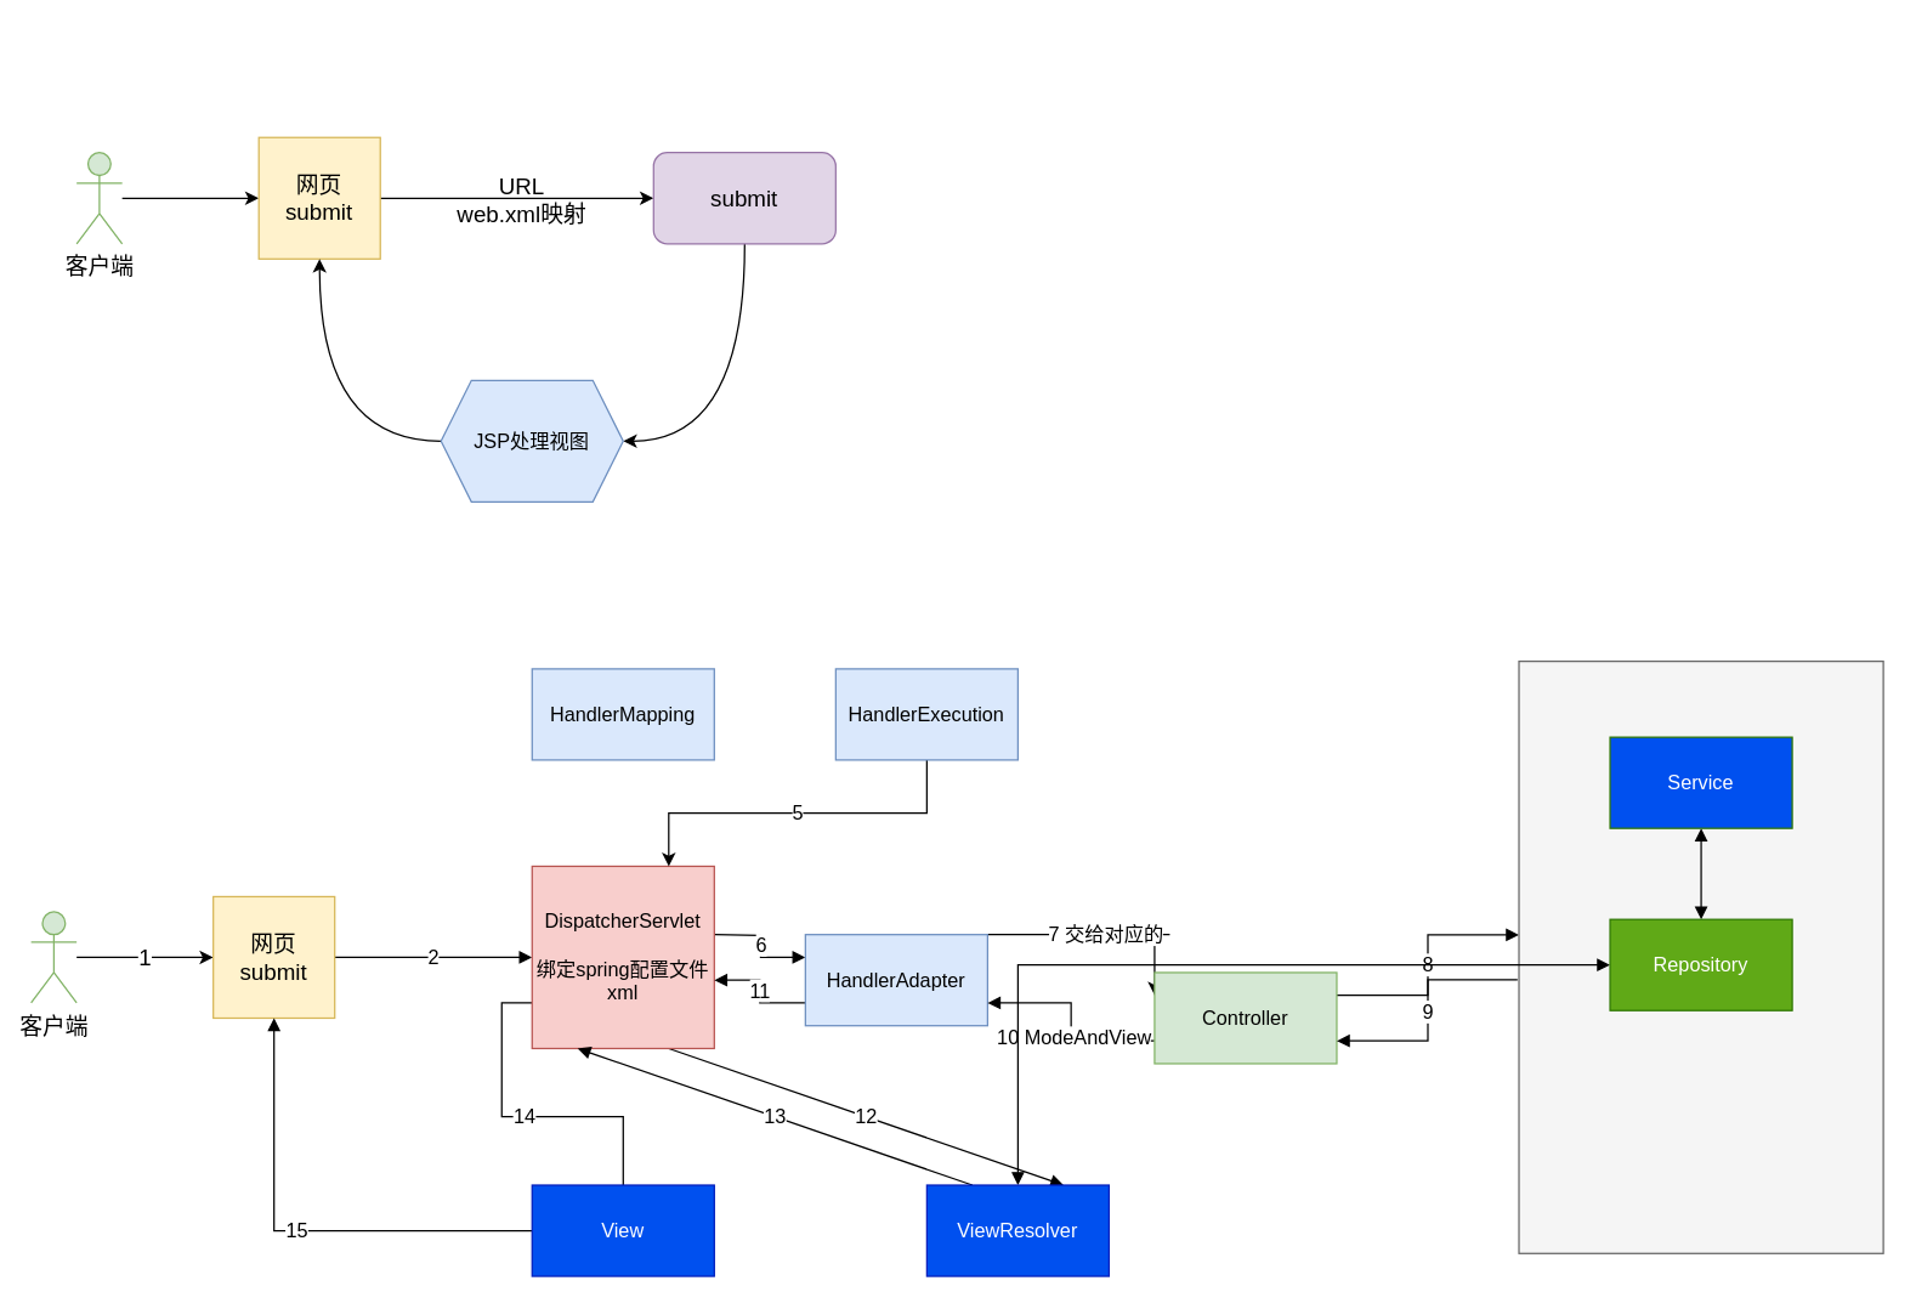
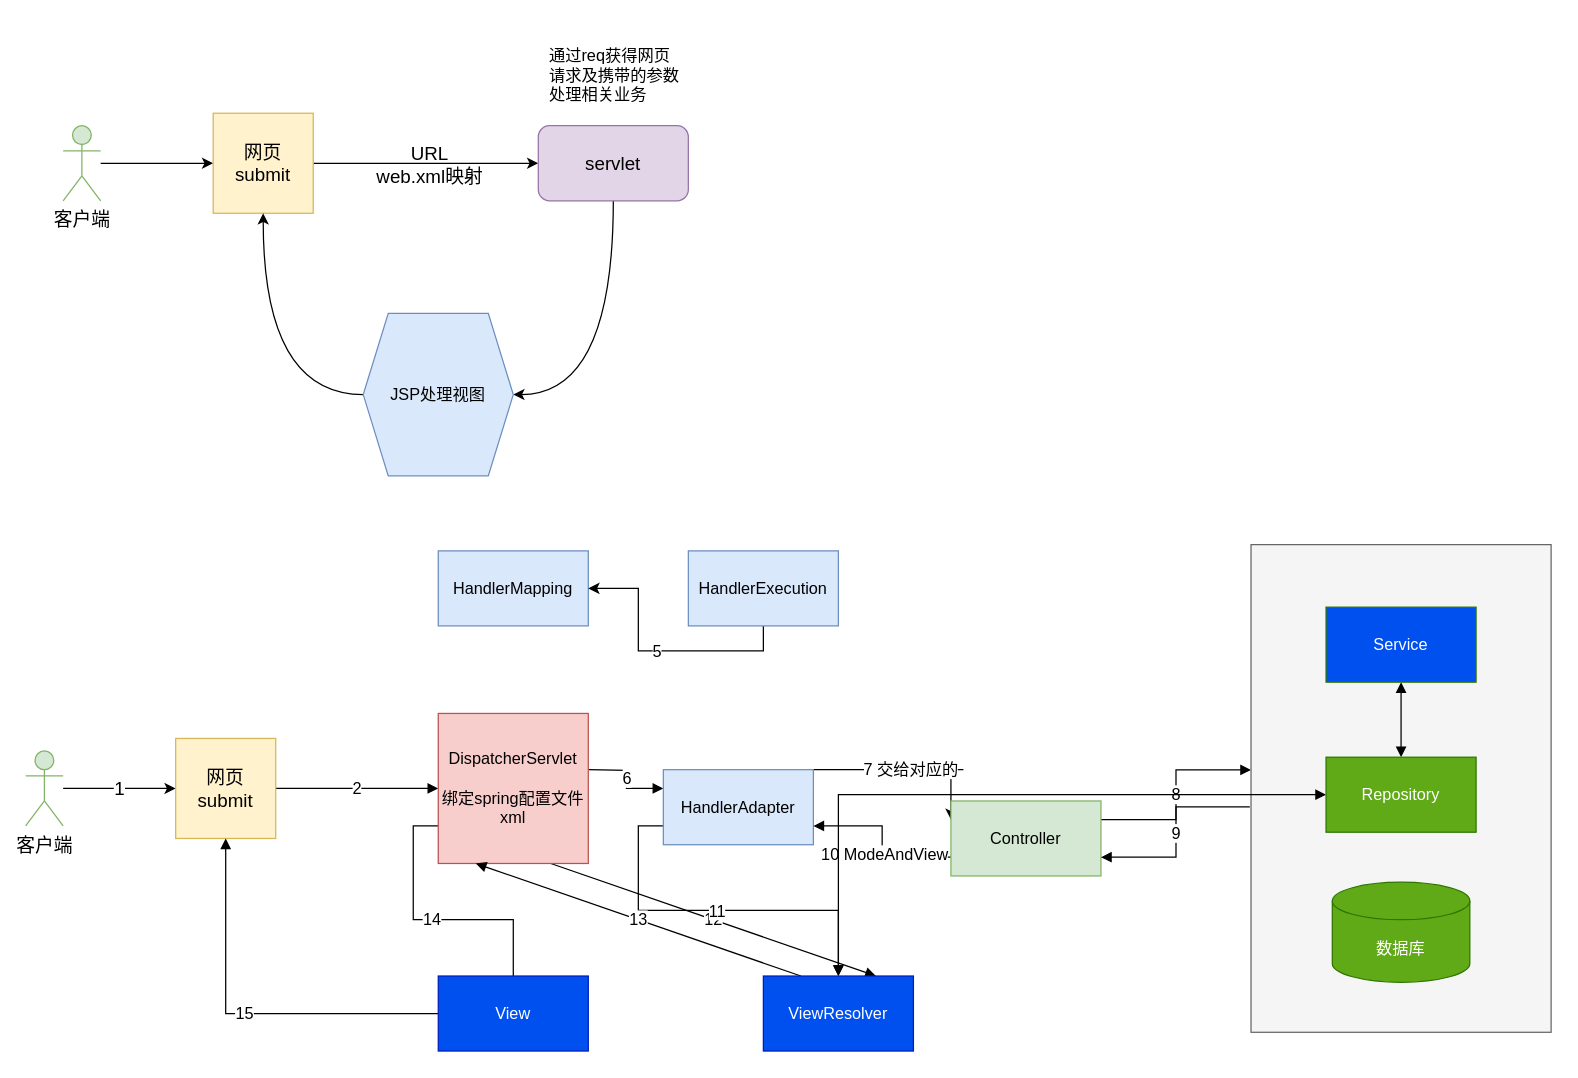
  <mxCell id="0" />
  <mxCell id="1" parent="0" />
  <mxCell id="2" style="edgeStyle=orthogonalEdgeStyle;rounded=0;orthogonalLoop=1;jettySize=auto;html=1;entryX=0;entryY=0.5;entryDx=0;entryDy=0;fontSize=15;exitX=1;exitY=0.5;exitDx=0;exitDy=0;" edge="1" parent="1" source="8" target="7"><mxGeometry relative="1" as="geometry"><mxPoint x="260" y="170" as="sourcePoint" /></mxGeometry></mxCell>
  <mxCell id="3" value="URL&lt;br style=&quot;font-size: 15px;&quot;&gt;web.xml映射" style="edgeLabel;html=1;align=center;verticalAlign=middle;resizable=0;points=[];labelBackgroundColor=none;fontSize=15;" vertex="1" connectable="0" parent="2"><mxGeometry x="-0.318" relative="1" as="geometry"><mxPoint x="31" as="offset" /></mxGeometry></mxCell>
  <mxCell id="4" style="edgeStyle=orthogonalEdgeStyle;rounded=0;orthogonalLoop=1;jettySize=auto;html=1;entryX=0;entryY=0.5;entryDx=0;entryDy=0;fontSize=15;" edge="1" parent="1" source="5" target="8"><mxGeometry relative="1" as="geometry" /></mxCell>
  <mxCell id="5" value="客户端" style="shape=umlActor;verticalLabelPosition=bottom;verticalAlign=top;html=1;outlineConnect=0;fillColor=#d5e8d4;strokeColor=#82b366;fontSize=15;" vertex="1" parent="1"><mxGeometry x="50" y="100" width="30" height="60" as="geometry" /></mxCell>
  <mxCell id="6" style="edgeStyle=orthogonalEdgeStyle;curved=1;rounded=0;orthogonalLoop=1;jettySize=auto;html=1;entryX=1;entryY=0.5;entryDx=0;entryDy=0;fontSize=13;exitX=0.5;exitY=1;exitDx=0;exitDy=0;" edge="1" parent="1" source="7" target="11"><mxGeometry relative="1" as="geometry" /></mxCell>
- <mxCell id="7" value="submit" style="rounded=1;whiteSpace=wrap;html=1;fillColor=#e1d5e7;strokeColor=#9673a6;fontSize=15;" vertex="1" parent="1"><mxGeometry x="430" y="100" width="120" height="60" as="geometry" /></mxCell>
+ <mxCell id="7" value="servlet" style="rounded=1;whiteSpace=wrap;html=1;fillColor=#e1d5e7;strokeColor=#9673a6;fontSize=15;" vertex="1" parent="1"><mxGeometry x="430" y="100" width="120" height="60" as="geometry" /></mxCell>
  <mxCell id="8" value="网页&lt;br&gt;submit" style="whiteSpace=wrap;html=1;aspect=fixed;labelBackgroundColor=none;fontSize=15;fillColor=#fff2cc;strokeColor=#d6b656;" vertex="1" parent="1"><mxGeometry x="170" y="90" width="80" height="80" as="geometry" /></mxCell>
+ <mxCell id="9" value="通过req获得网页请求及携带的参数处理相关业务" style="text;html=1;strokeColor=none;fillColor=none;align=left;verticalAlign=middle;whiteSpace=wrap;rounded=0;labelBackgroundColor=none;fontSize=13;" vertex="1" parent="1"><mxGeometry x="437" y="20" width="106" height="80" as="geometry" /></mxCell>
  <mxCell id="10" style="edgeStyle=orthogonalEdgeStyle;curved=1;rounded=0;orthogonalLoop=1;jettySize=auto;html=1;fontSize=13;" edge="1" parent="1" source="11" target="8"><mxGeometry relative="1" as="geometry" /></mxCell>
- <mxCell id="11" value="JSP处理视图" style="shape=hexagon;perimeter=hexagonPerimeter2;whiteSpace=wrap;html=1;fixedSize=1;labelBackgroundColor=none;fontSize=13;align=center;fillColor=#dae8fc;strokeColor=#6c8ebf;" vertex="1" parent="1"><mxGeometry x="290" y="250" width="120" height="80" as="geometry" /></mxCell>
+ <mxCell id="11" value="JSP处理视图" style="shape=hexagon;perimeter=hexagonPerimeter2;whiteSpace=wrap;html=1;fixedSize=1;labelBackgroundColor=none;fontSize=13;align=center;fillColor=#dae8fc;strokeColor=#6c8ebf;" vertex="1" parent="1"><mxGeometry x="290" y="250" width="120" height="130" as="geometry" /></mxCell>
  <mxCell id="12" value="1" style="edgeStyle=orthogonalEdgeStyle;rounded=0;orthogonalLoop=1;jettySize=auto;html=1;entryX=0;entryY=0.5;entryDx=0;entryDy=0;fontSize=15;" edge="1" parent="1" source="13" target="15"><mxGeometry relative="1" as="geometry" /></mxCell>
  <mxCell id="13" value="客户端" style="shape=umlActor;verticalLabelPosition=bottom;verticalAlign=top;html=1;outlineConnect=0;fillColor=#d5e8d4;strokeColor=#82b366;fontSize=15;" vertex="1" parent="1"><mxGeometry x="20" y="600" width="30" height="60" as="geometry" /></mxCell>
  <mxCell id="14" value="2" style="edgeStyle=orthogonalEdgeStyle;rounded=0;orthogonalLoop=1;jettySize=auto;html=1;entryX=0;entryY=0.5;entryDx=0;entryDy=0;startArrow=none;startFill=0;endArrow=block;endFill=1;fontSize=13;" edge="1" parent="1" source="15" target="19"><mxGeometry relative="1" as="geometry" /></mxCell>
  <mxCell id="15" value="网页&lt;br&gt;submit" style="whiteSpace=wrap;html=1;aspect=fixed;labelBackgroundColor=none;fontSize=15;fillColor=#fff2cc;strokeColor=#d6b656;" vertex="1" parent="1"><mxGeometry x="140" y="590" width="80" height="80" as="geometry" /></mxCell>
  <mxCell id="16" value="6" style="edgeStyle=orthogonalEdgeStyle;rounded=0;orthogonalLoop=1;jettySize=auto;html=1;entryX=0;entryY=0.25;entryDx=0;entryDy=0;startArrow=none;startFill=0;endArrow=block;endFill=1;fontSize=13;" edge="1" parent="1" target="25"><mxGeometry relative="1" as="geometry"><mxPoint x="470" y="615" as="sourcePoint" /></mxGeometry></mxCell>
  <mxCell id="17" value="12" style="rounded=0;orthogonalLoop=1;jettySize=auto;html=1;exitX=0.75;exitY=1;exitDx=0;exitDy=0;entryX=0.75;entryY=0;entryDx=0;entryDy=0;startArrow=none;startFill=0;endArrow=block;endFill=1;fontSize=13;" edge="1" parent="1" source="19" target="38"><mxGeometry relative="1" as="geometry" /></mxCell>
  <mxCell id="18" value="14" style="edgeStyle=orthogonalEdgeStyle;rounded=0;orthogonalLoop=1;jettySize=auto;html=1;entryX=0.5;entryY=0;entryDx=0;entryDy=0;startArrow=none;startFill=0;endArrow=none;endFill=1;fontSize=13;exitX=0;exitY=0.75;exitDx=0;exitDy=0;" edge="1" parent="1" source="19" target="40"><mxGeometry relative="1" as="geometry" /></mxCell>
  <mxCell id="19" value="DispatcherServlet&lt;br&gt;&lt;br&gt;绑定spring配置文件xml" style="whiteSpace=wrap;html=1;aspect=fixed;labelBackgroundColor=none;fontSize=13;align=center;fillColor=#f8cecc;strokeColor=#b85450;" vertex="1" parent="1"><mxGeometry x="350" y="570" width="120" height="120" as="geometry" /></mxCell>
  <mxCell id="20" value="HandlerMapping" style="rounded=0;whiteSpace=wrap;html=1;labelBackgroundColor=none;fontSize=13;align=center;fillColor=#dae8fc;strokeColor=#6c8ebf;" vertex="1" parent="1"><mxGeometry x="350" y="440" width="120" height="60" as="geometry" /></mxCell>
- <mxCell id="21" value="5" style="edgeStyle=orthogonalEdgeStyle;rounded=0;orthogonalLoop=1;jettySize=auto;html=1;exitX=0.5;exitY=1;exitDx=0;exitDy=0;entryX=0.75;entryY=0;entryDx=0;entryDy=0;fontSize=13;" edge="1" parent="1" source="22" target="19"><mxGeometry relative="1" as="geometry" /></mxCell>
+ <mxCell id="21" value="5" style="edgeStyle=orthogonalEdgeStyle;rounded=0;orthogonalLoop=1;jettySize=auto;html=1;exitX=0.5;exitY=1;exitDx=0;exitDy=0;fontSize=13;" edge="1" parent="1" source="22" target="20"><mxGeometry relative="1" as="geometry" /></mxCell>
  <mxCell id="22" value="HandlerExecution" style="rounded=0;whiteSpace=wrap;html=1;labelBackgroundColor=none;fontSize=13;align=center;fillColor=#dae8fc;strokeColor=#6c8ebf;" vertex="1" parent="1"><mxGeometry x="550" y="440" width="120" height="60" as="geometry" /></mxCell>
  <mxCell id="23" value="7 交给对应的" style="edgeStyle=orthogonalEdgeStyle;rounded=0;orthogonalLoop=1;jettySize=auto;html=1;fontSize=13;entryX=0;entryY=0.25;entryDx=0;entryDy=0;exitX=1;exitY=0.25;exitDx=0;exitDy=0;" edge="1" parent="1" source="25" target="29"><mxGeometry relative="1" as="geometry"><Array as="points"><mxPoint x="770" y="615" /><mxPoint x="770" y="615" /></Array></mxGeometry></mxCell>
- <mxCell id="24" value="11" style="edgeStyle=orthogonalEdgeStyle;rounded=0;orthogonalLoop=1;jettySize=auto;html=1;exitX=0;exitY=0.75;exitDx=0;exitDy=0;startArrow=none;startFill=0;endArrow=block;endFill=1;fontSize=13;entryX=1;entryY=0.625;entryDx=0;entryDy=0;entryPerimeter=0;" edge="1" parent="1" source="25" target="19"><mxGeometry relative="1" as="geometry" /></mxCell>
+ <mxCell id="24" value="11" style="edgeStyle=orthogonalEdgeStyle;rounded=0;orthogonalLoop=1;jettySize=auto;html=1;exitX=0;exitY=0.75;exitDx=0;exitDy=0;startArrow=none;startFill=0;endArrow=block;endFill=1;fontSize=13;" edge="1" parent="1" source="25" target="38"><mxGeometry relative="1" as="geometry" /></mxCell>
  <mxCell id="25" value="HandlerAdapter" style="rounded=0;whiteSpace=wrap;html=1;labelBackgroundColor=none;fontSize=13;align=center;fillColor=#dae8fc;strokeColor=#6c8ebf;" vertex="1" parent="1"><mxGeometry x="530" y="615" width="120" height="60" as="geometry" /></mxCell>
  <mxCell id="26" style="edgeStyle=orthogonalEdgeStyle;rounded=0;orthogonalLoop=1;jettySize=auto;html=1;entryX=1;entryY=0.75;entryDx=0;entryDy=0;startArrow=none;startFill=0;endArrow=block;endFill=1;fontSize=13;exitX=0;exitY=0.75;exitDx=0;exitDy=0;" edge="1" parent="1" source="29" target="25"><mxGeometry relative="1" as="geometry" /></mxCell>
  <mxCell id="27" value="10 ModeAndView" style="edgeLabel;html=1;align=center;verticalAlign=middle;resizable=0;points=[];fontSize=13;" vertex="1" connectable="0" parent="26"><mxGeometry x="-0.138" y="-1" relative="1" as="geometry"><mxPoint as="offset" /></mxGeometry></mxCell>
  <mxCell id="28" value="8" style="edgeStyle=orthogonalEdgeStyle;rounded=0;orthogonalLoop=1;jettySize=auto;html=1;entryX=0;entryY=0.462;entryDx=0;entryDy=0;startArrow=none;startFill=0;endArrow=block;endFill=1;fontSize=13;exitX=1;exitY=0.25;exitDx=0;exitDy=0;entryPerimeter=0;" edge="1" parent="1" source="29" target="31"><mxGeometry relative="1" as="geometry" /></mxCell>
  <mxCell id="29" value="Controller" style="rounded=0;whiteSpace=wrap;html=1;labelBackgroundColor=none;fontSize=13;align=center;fillColor=#d5e8d4;strokeColor=#82b366;" vertex="1" parent="1"><mxGeometry x="760" y="640" width="120" height="60" as="geometry" /></mxCell>
  <mxCell id="30" value="9" style="edgeStyle=orthogonalEdgeStyle;rounded=0;orthogonalLoop=1;jettySize=auto;html=1;entryX=1;entryY=0.75;entryDx=0;entryDy=0;startArrow=none;startFill=0;endArrow=block;endFill=1;fontSize=13;exitX=-0.004;exitY=0.538;exitDx=0;exitDy=0;exitPerimeter=0;" edge="1" parent="1" source="31" target="29"><mxGeometry relative="1" as="geometry" /></mxCell>
  <mxCell id="31" value="" style="rounded=0;whiteSpace=wrap;html=1;labelBackgroundColor=none;fontSize=13;align=center;fillColor=#f5f5f5;strokeColor=#666666;fontColor=#333333;" vertex="1" parent="1"><mxGeometry x="1000" y="435" width="240" height="390" as="geometry" /></mxCell>
  <mxCell id="32" style="edgeStyle=orthogonalEdgeStyle;rounded=0;orthogonalLoop=1;jettySize=auto;html=1;entryX=0.5;entryY=0;entryDx=0;entryDy=0;fontSize=13;endArrow=block;endFill=1;startArrow=block;startFill=1;" edge="1" parent="1" source="33" target="35"><mxGeometry relative="1" as="geometry" /></mxCell>
  <mxCell id="33" value="Service" style="rounded=0;whiteSpace=wrap;html=1;labelBackgroundColor=none;fontSize=13;align=center;fillColor=#0050ef;strokeColor=#2D7600;fontColor=#ffffff;" vertex="1" parent="1"><mxGeometry x="1060" y="485" width="120" height="60" as="geometry" /></mxCell>
  <mxCell id="34" style="edgeStyle=orthogonalEdgeStyle;rounded=0;orthogonalLoop=1;jettySize=auto;html=1;endArrow=block;endFill=1;fontSize=13;startArrow=block;startFill=1;" edge="1" parent="1" source="35" target="38"><mxGeometry relative="1" as="geometry" /></mxCell>
  <mxCell id="35" value="Repository" style="rounded=0;whiteSpace=wrap;html=1;labelBackgroundColor=none;fontSize=13;align=center;fillColor=#60a917;strokeColor=#2D7600;fontColor=#ffffff;" vertex="1" parent="1"><mxGeometry x="1060" y="605" width="120" height="60" as="geometry" /></mxCell>
+ <mxCell id="36" value="数据库" style="shape=cylinder3;whiteSpace=wrap;html=1;boundedLbl=1;backgroundOutline=1;size=15;labelBackgroundColor=none;fontSize=13;align=center;fillColor=#60a917;strokeColor=#2D7600;fontColor=#ffffff;" vertex="1" parent="1"><mxGeometry x="1065" y="705" width="110" height="80" as="geometry" /></mxCell>
  <mxCell id="37" value="13" style="rounded=0;orthogonalLoop=1;jettySize=auto;html=1;exitX=0.25;exitY=0;exitDx=0;exitDy=0;entryX=0.25;entryY=1;entryDx=0;entryDy=0;startArrow=none;startFill=0;endArrow=block;endFill=1;fontSize=13;" edge="1" parent="1" source="38" target="19"><mxGeometry relative="1" as="geometry" /></mxCell>
  <mxCell id="38" value="ViewResolver" style="rounded=0;whiteSpace=wrap;html=1;labelBackgroundColor=none;fontSize=13;align=center;fillColor=#0050ef;strokeColor=#001DBC;fontColor=#ffffff;" vertex="1" parent="1"><mxGeometry x="610" y="780" width="120" height="60" as="geometry" /></mxCell>
  <mxCell id="39" value="15" style="edgeStyle=orthogonalEdgeStyle;rounded=0;orthogonalLoop=1;jettySize=auto;html=1;entryX=0.5;entryY=1;entryDx=0;entryDy=0;startArrow=none;startFill=0;endArrow=block;endFill=1;fontSize=13;" edge="1" parent="1" source="40" target="15"><mxGeometry relative="1" as="geometry" /></mxCell>
  <mxCell id="40" value="View" style="rounded=0;whiteSpace=wrap;html=1;labelBackgroundColor=none;fontSize=13;align=center;fillColor=#0050ef;strokeColor=#001DBC;fontColor=#ffffff;" vertex="1" parent="1"><mxGeometry x="350" y="780" width="120" height="60" as="geometry" /></mxCell>
